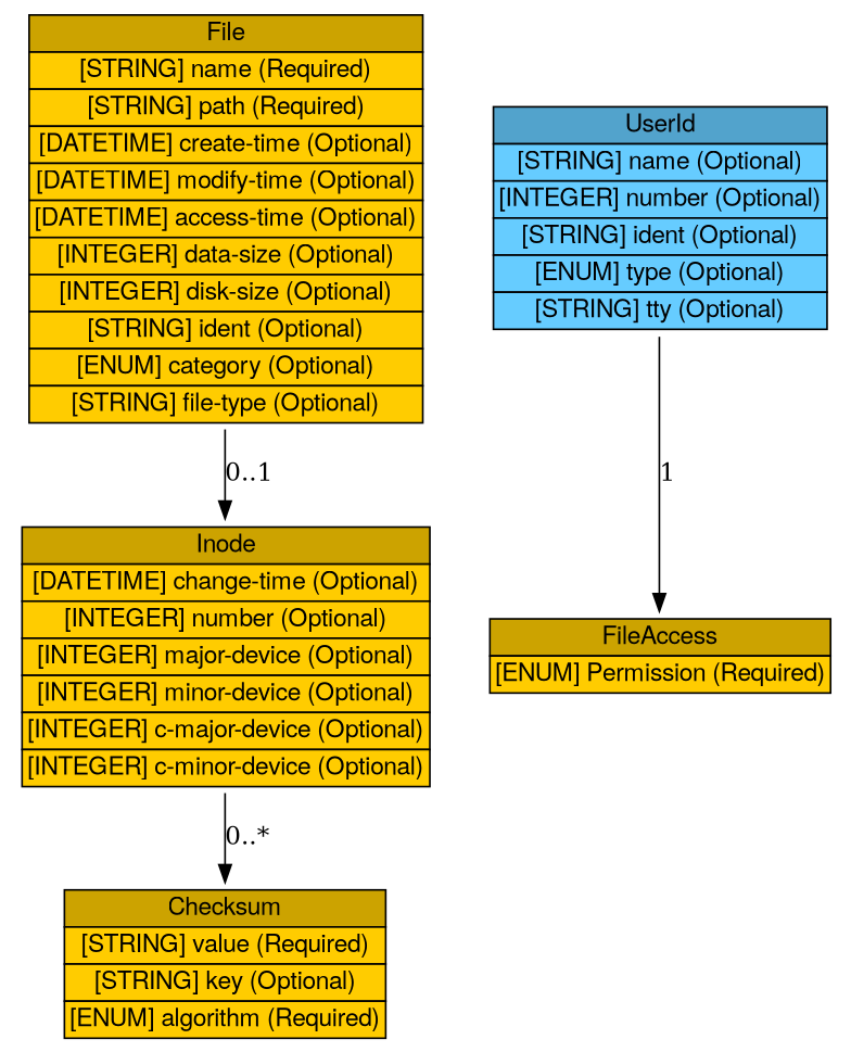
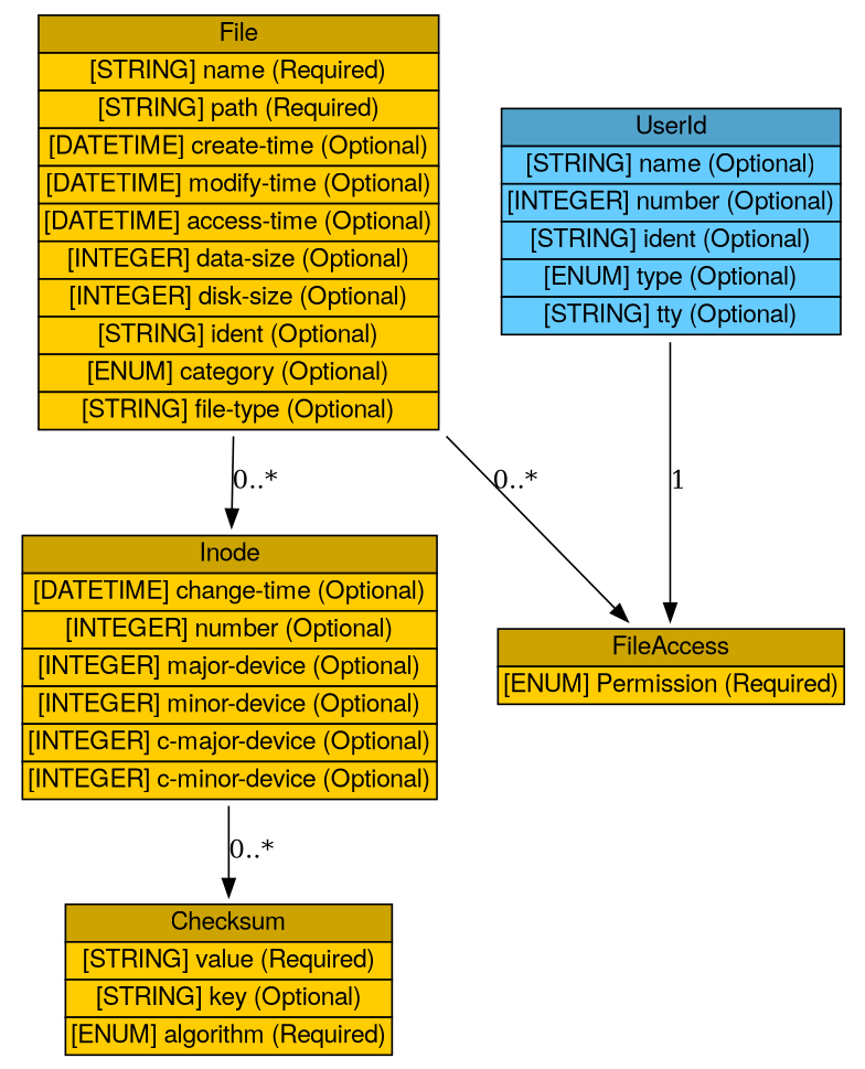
  digraph {
    rankdir=TB
    node [shape=plaintext]
    n1 [height=3.3194 label=<<table BORDER="0" CELLBORDER="1" CELLSPACING="0"> <tr> <td BGCOLOR="#cca300" HREF="#" TITLE="The File class provides specific information about a file or other file-like object that has been created, deleted, or modified on the target. The description can provide either the file settings prior to the event or the file settings at the time of the event, as specified using the &quot;category&quot; attribute. "><FONT FACE="Nimbus Sans L">File</FONT></td> </tr>" %<tr><td BGCOLOR="#FFCC00"  HREF="#" TITLE="The name of the file to which the alert applies, not including the path to the file."><FONT FACE="Nimbus Sans L">[STRING] name (Required)</FONT></td></tr>%<tr><td BGCOLOR="#FFCC00"  HREF="#" TITLE="The full path to the file, including the name.  The path name should be represented in as &quot;universal&quot; a manner as possible, to facilitate processing of the alert."><FONT FACE="Nimbus Sans L">[STRING] path (Required)</FONT></td></tr>%<tr><td BGCOLOR="#FFCC00"  HREF="#" TITLE="Time the file was created.  Note that this is *not* the Unix &quot;st_ctime&quot; file attribute (which is not file creation time).  The Unix &quot;st_ctime&quot; attribute is contained in the &quot;Inode&quot; class."><FONT FACE="Nimbus Sans L">[DATETIME] create-time (Optional)</FONT></td></tr>%<tr><td BGCOLOR="#FFCC00"  HREF="#" TITLE="Time the file was last modified."><FONT FACE="Nimbus Sans L">[DATETIME] modify-time (Optional)</FONT></td></tr>%<tr><td BGCOLOR="#FFCC00"  HREF="#" TITLE="Time the file was last accessed."><FONT FACE="Nimbus Sans L">[DATETIME] access-time (Optional)</FONT></td></tr>%<tr><td BGCOLOR="#FFCC00"  HREF="#" TITLE="The size of the data, in bytes.  Typically what is meant when referring to file size.  On Unix UFS file systems, this value corresponds to stat.st_size.  On Windows NTFS, this value corresponds to Valid Data Length (VDL)."><FONT FACE="Nimbus Sans L">[INTEGER] data-size (Optional)</FONT></td></tr>%<tr><td BGCOLOR="#FFCC00"  HREF="#" TITLE="The physical space on disk consumed by the file, in bytes.  On Unix UFS file systems, this value corresponds to 512 * stat.st_blocks.  On Windows NTFS, this value corresponds to End of File (EOF)."><FONT FACE="Nimbus Sans L">[INTEGER] disk-size (Optional)</FONT></td></tr>%<tr><td BGCOLOR="#FFCC00"  HREF="#" TITLE="A unique identifier for this file; see Section 3.2.9."><FONT FACE="Nimbus Sans L">[STRING] ident (Optional)</FONT></td></tr>%<tr><td BGCOLOR="#FFCC00"  HREF="#" TITLE="The type of file system the file resides on.  This attribute governs how path names and other attributes are interpreted."><FONT FACE="Nimbus Sans L">[ENUM] category (Optional)</FONT></td></tr>%<tr><td BGCOLOR="#FFCC00"  HREF="#" TITLE="The type of file, as a mime-type."><FONT FACE="Nimbus Sans L">[STRING] file-type (Optional)</FONT></td></tr>%</table>> width=3.2917]
    n2 [height=0.69444 label=<<table BORDER="0" CELLBORDER="1" CELLSPACING="0"> <tr> <td BGCOLOR="#cca300" HREF="#" TITLE="The FileAccess class represents the access permissions on a file. The representation is intended to be useful across operating systems. "><FONT FACE="Nimbus Sans L">FileAccess</FONT></td> </tr>" %<tr><td BGCOLOR="#FFCC00"  HREF="#" TITLE="Level of access allowed.  The permitted values are shown below.  There is no default value.  (See also Section 10.)"><FONT FACE="Nimbus Sans L">[ENUM] Permission (Required)</FONT></td></tr>%</table>> width=2.9028]
    n3 [height=2.1528 label=<<table BORDER="0" CELLBORDER="1" CELLSPACING="0"> <tr> <td BGCOLOR="#cca300" HREF="#" TITLE="The Inode class is used to represent the additional information contained in a Unix file system i-node. "><FONT FACE="Nimbus Sans L">Inode</FONT></td> </tr>" %<tr><td BGCOLOR="#FFCC00"  HREF="#" TITLE="The time of the last inode change, given by the st_ctime element of &quot;struct stat&quot;."><FONT FACE="Nimbus Sans L">[DATETIME] change-time (Optional)</FONT></td></tr>%<tr><td BGCOLOR="#FFCC00"  HREF="#" TITLE="The inode number."><FONT FACE="Nimbus Sans L">[INTEGER] number (Optional)</FONT></td></tr>%<tr><td BGCOLOR="#FFCC00"  HREF="#" TITLE="The major device number of the device the file resides on."><FONT FACE="Nimbus Sans L">[INTEGER] major-device (Optional)</FONT></td></tr>%<tr><td BGCOLOR="#FFCC00"  HREF="#" TITLE="The minor device number of the device the file resides on."><FONT FACE="Nimbus Sans L">[INTEGER] minor-device (Optional)</FONT></td></tr>%<tr><td BGCOLOR="#FFCC00"  HREF="#" TITLE="The major device of the file itself, if it is a character special device."><FONT FACE="Nimbus Sans L">[INTEGER] c-major-device (Optional)</FONT></td></tr>%<tr><td BGCOLOR="#FFCC00"  HREF="#" TITLE="The minor device of the file itself, if it is a character special device."><FONT FACE="Nimbus Sans L">[INTEGER] c-minor-device (Optional)</FONT></td></tr>%</table>> width=3.4306]
    n4 [height=1.2778 label=<<table BORDER="0" CELLBORDER="1" CELLSPACING="0"> <tr> <td BGCOLOR="#cca300" HREF="#" TITLE="The Checksum class represents checksum information associated with the file. This checksum information can be provided by file integrity checkers, among others. "><FONT FACE="Nimbus Sans L">Checksum</FONT></td> </tr>" %<tr><td BGCOLOR="#FFCC00"  HREF="#" TITLE="The value of the checksum."><FONT FACE="Nimbus Sans L">[STRING] value (Required)</FONT></td></tr>%<tr><td BGCOLOR="#FFCC00"  HREF="#" TITLE="The key to the checksum, if appropriate."><FONT FACE="Nimbus Sans L">[STRING] key (Optional)</FONT></td></tr>%<tr><td BGCOLOR="#FFCC00"  HREF="#" TITLE="default value.  (See also Section 10.)"><FONT FACE="Nimbus Sans L">[ENUM] algorithm (Required)</FONT></td></tr>%</table>> width=2.75]
    n5 [height=1.8611 label=<<table BORDER="0" CELLBORDER="1" CELLSPACING="0"> <tr> <td BGCOLOR="#52a3cc" HREF="#" TITLE="The UserId class provides specific information about a user. More than one UserId can be used within the User class to indicate attempts to transition from one user to another, or to provide complete information about a user&#39;s (or process&#39;) privileges. "><FONT FACE="Nimbus Sans L">UserId</FONT></td> </tr>" %<tr><td BGCOLOR="#66CCFF"  HREF="#" TITLE="A user or group name."><FONT FACE="Nimbus Sans L">[STRING] name (Optional)</FONT></td></tr>%<tr><td BGCOLOR="#66CCFF"  HREF="#" TITLE="A user or group number."><FONT FACE="Nimbus Sans L">[INTEGER] number (Optional)</FONT></td></tr>%<tr><td BGCOLOR="#66CCFF"  HREF="#" TITLE="A unique identifier for the user id, see Section 3.2.9."><FONT FACE="Nimbus Sans L">[STRING] ident (Optional)</FONT></td></tr>%<tr><td BGCOLOR="#66CCFF"  HREF="#" TITLE="The type of user information represented.  The permitted values for this attribute are shown below.  The default value is &quot;original-user&quot;.  (See also Section 10.)"><FONT FACE="Nimbus Sans L">[ENUM] type (Optional)</FONT></td></tr>%<tr><td BGCOLOR="#66CCFF"  HREF="#" TITLE="The tty the user is using."><FONT FACE="Nimbus Sans L">[STRING] tty (Optional)</FONT></td></tr>%</table>> width=2.8472]
-   n1 -> n3 [label="0..1"]
+   n1 -> n2 [label="0..*"]
+   n1 -> n3 [label="0..*"]
    n3 -> n4 [label="0..*"]
    n5 -> n2 [label=1]
  }
